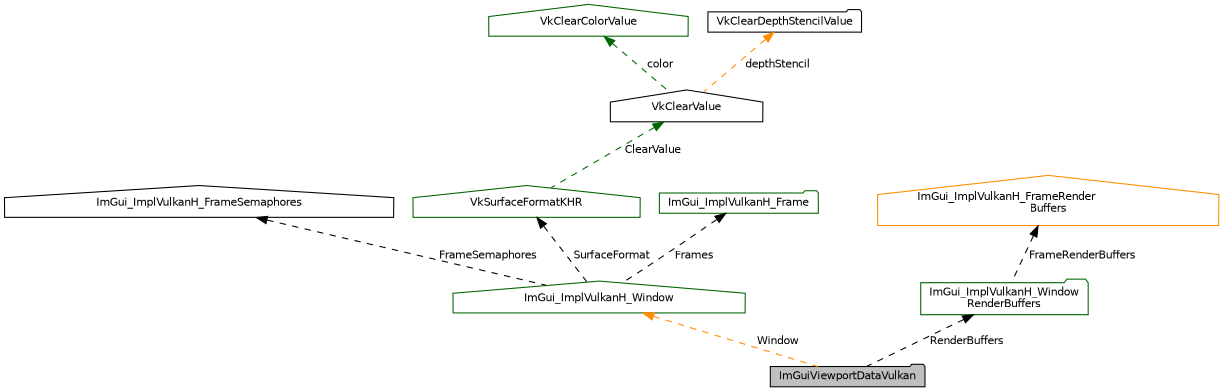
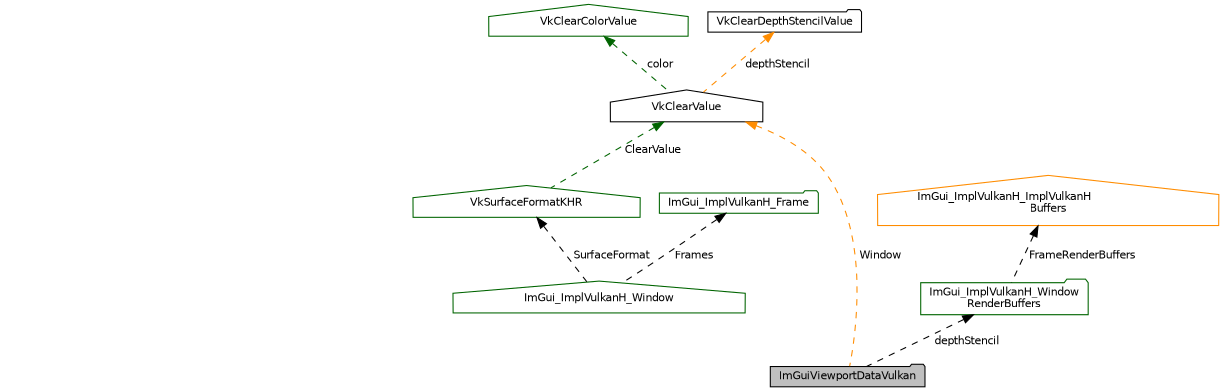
  digraph {
    rankdir=TB
    node [color=darkgreen fillcolor=white fontname=Helvetica fontsize=10 shape=house style=filled]
    edge [color=black dir=back fontname=Helvetica fontsize=10 labelfontname=Helvetica labelfontsize=10 style=dashed]
    n1 [color=black fillcolor=grey75 fontcolor=black height=0.2 label=ImGuiViewportDataVulkan shape=folder width=0.4]
    n2 [height=0.2 label=ImGui_ImplVulkanH_Window width=0.4]
-   n3 [color=black height=0.2 label=ImGui_ImplVulkanH_FrameSemaphores width=0.4]
    n4 [height=0.2 label=ImGui_ImplVulkanH_Frame shape=folder width=0.4]
    n5 [height=0.2 label=VkSurfaceFormatKHR width=0.4]
    n6 [color=black height=0.2 label=VkClearValue width=0.4]
    n7 [height=0.2 label=VkClearColorValue width=0.4]
    n8 [color=black height=0.2 label=VkClearDepthStencilValue shape=folder width=0.4]
    n9 [height=0.2 label="ImGui_ImplVulkanH_Window\lRenderBuffers" shape=folder width=0.4]
-   n10 [color=darkorange height=0.2 label="ImGui_ImplVulkanH_FrameRender\lBuffers" width=0.4]
-   n2 -> n1 [color=darkorange label=" Window"]
-   n3 -> n2 [label=" FrameSemaphores"]
+   n10 [color=darkorange height=0.2 label="ImGui_ImplVulkanH_ImplVulkanH\lBuffers" width=0.4]
+   n6 -> n1 [color=darkorange label=" Window"]
    n4 -> n2 [label=" Frames"]
    n5 -> n2 [label=" SurfaceFormat"]
    n6 -> n5 [color=darkgreen label=" ClearValue"]
    n7 -> n6 [color=darkgreen label=" color"]
    n8 -> n6 [color=darkorange label=" depthStencil"]
-   n9 -> n1 [label=" RenderBuffers"]
+   n9 -> n1 [label=" depthStencil"]
    n10 -> n9 [label=" FrameRenderBuffers"]
  }
